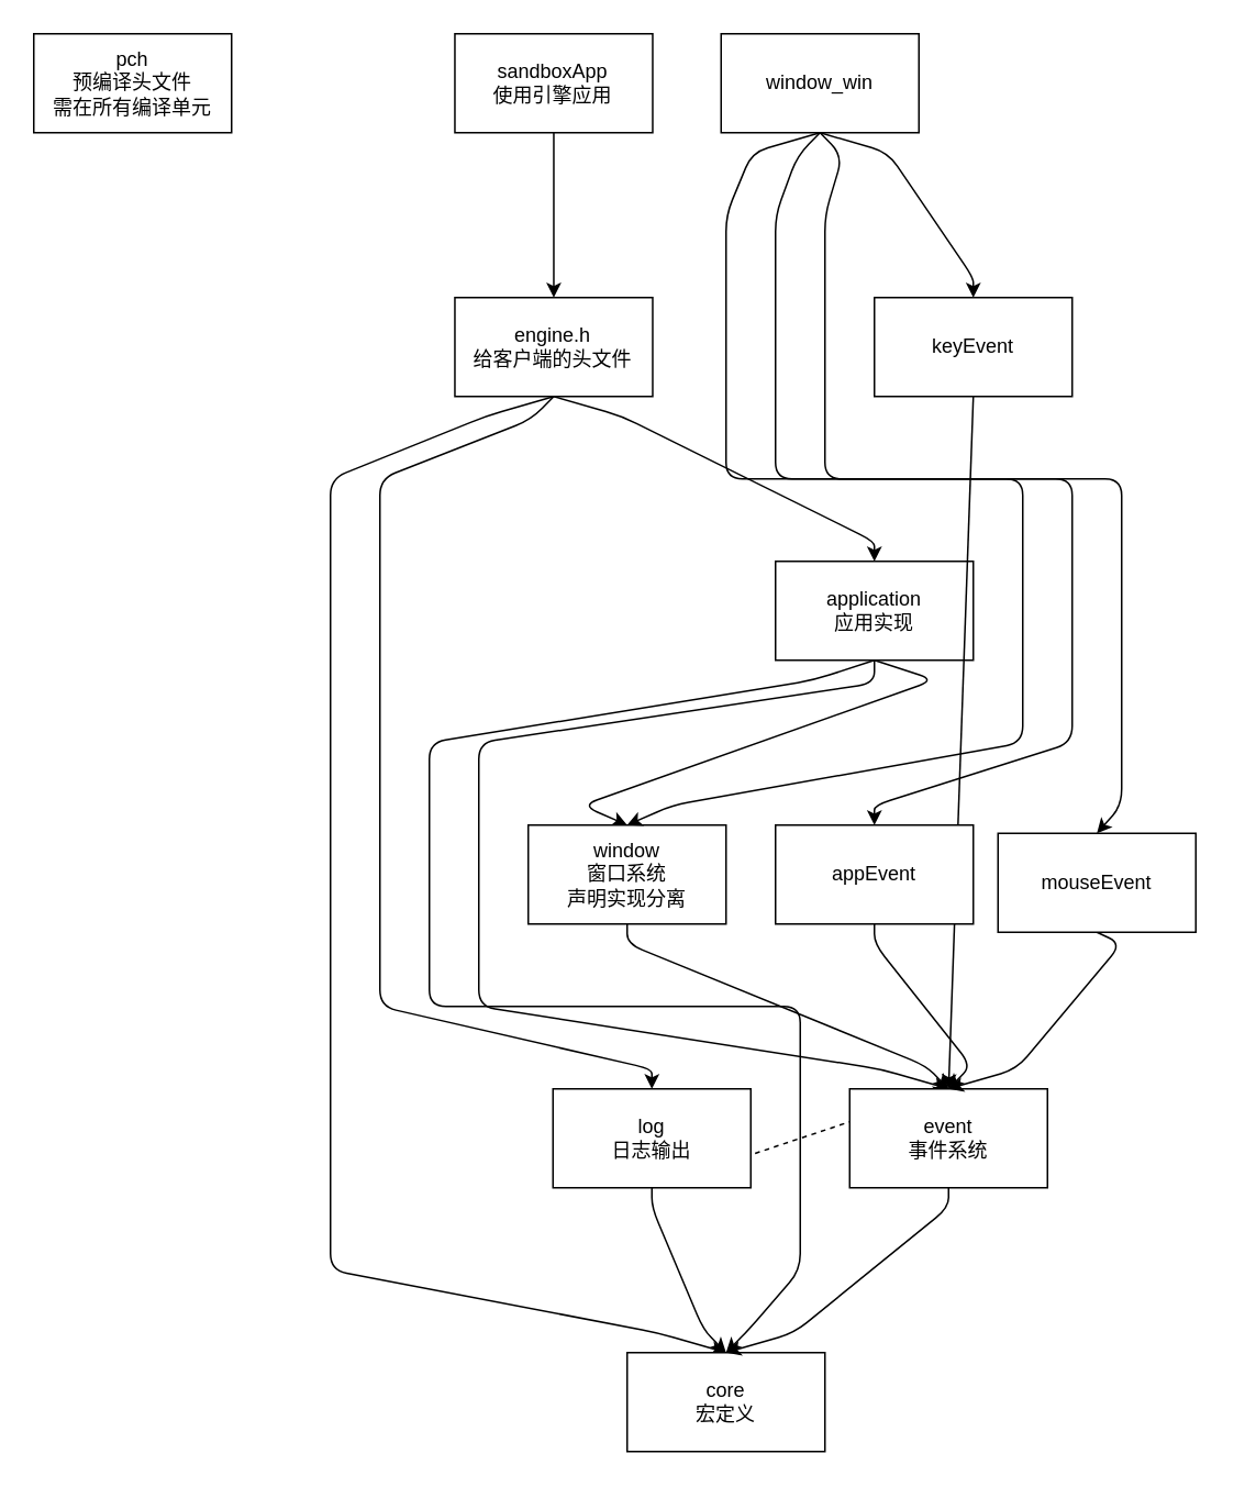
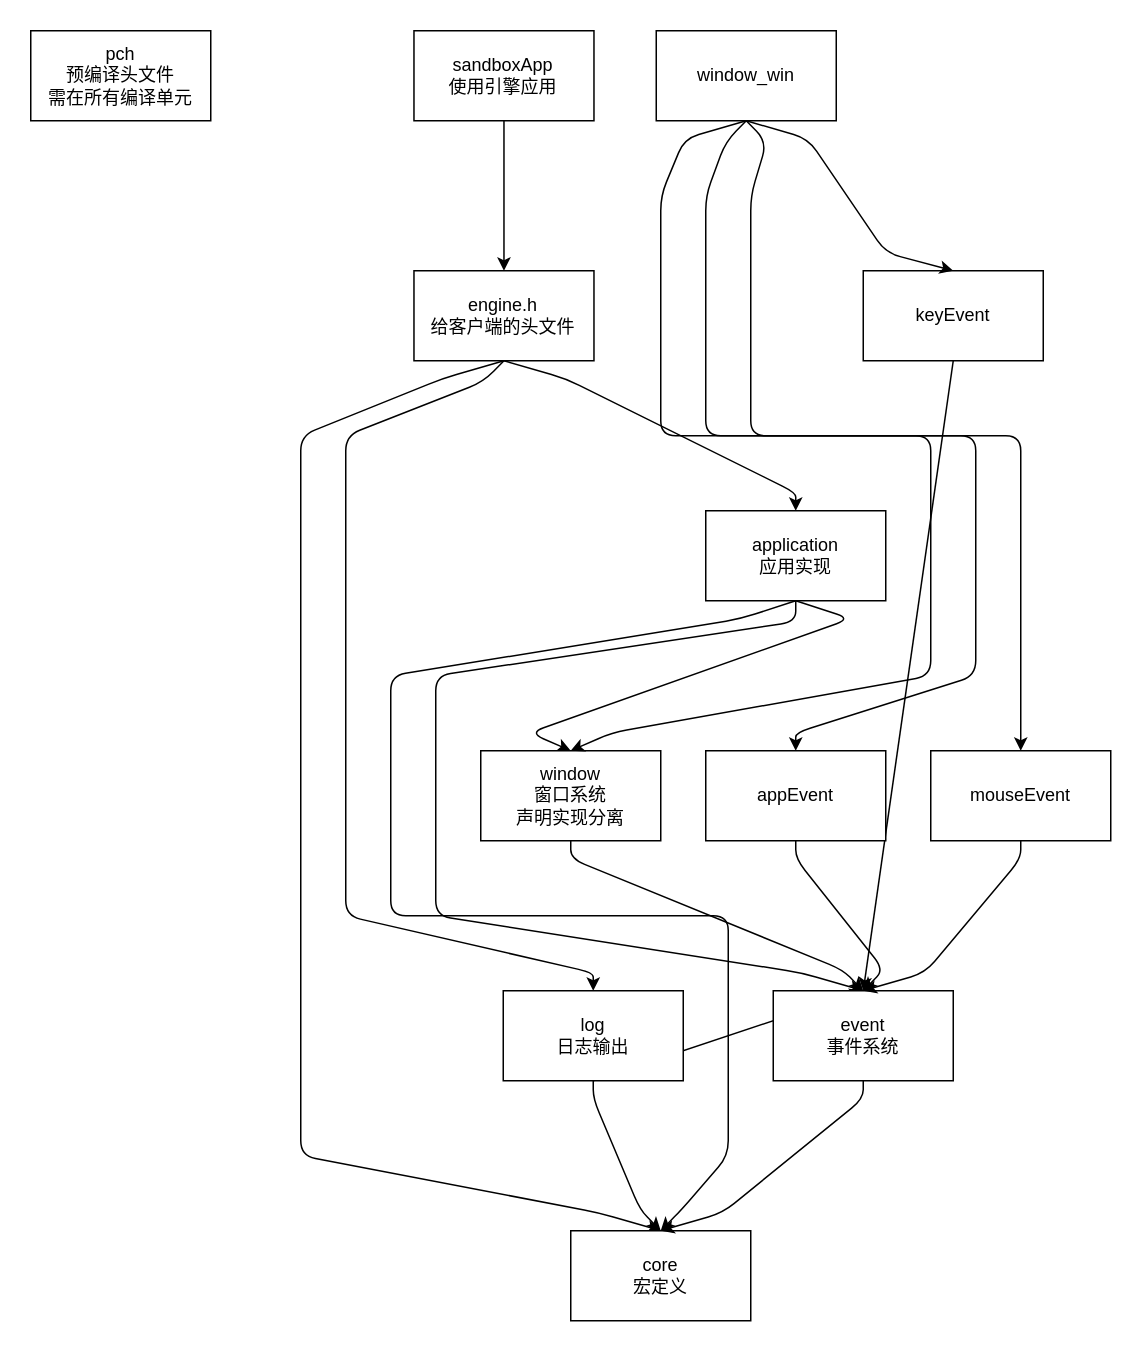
  <mxCell id="0" />
  <mxCell id="1" parent="0" />
  <mxCell id="2" value="" style="edgeStyle=none;html=1;exitX=0.5;exitY=1;exitDx=0;exitDy=0;entryX=0.5;entryY=0;entryDx=0;entryDy=0;noEdgeStyle=1;orthogonal=1;" parent="1" source="3" target="7" edge="1"><mxGeometry relative="1" as="geometry"><Array as="points"><mxPoint x="335.48" y="92" /><mxPoint x="335.48" y="168" /></Array></mxGeometry></mxCell>
  <mxCell id="3" value="sandboxApp&lt;div&gt;使用引擎应用&lt;/div&gt;" style="rounded=0;whiteSpace=wrap;html=1;" parent="1" vertex="1"><mxGeometry x="275.48" width="120" height="60" as="geometry" y="20" /></mxCell>
  <mxCell id="4" style="edgeStyle=none;html=1;exitX=0.5;exitY=1;exitDx=0;exitDy=0;entryX=0.5;entryY=0;entryDx=0;entryDy=0;noEdgeStyle=1;orthogonal=1;" parent="1" source="7" target="8" edge="1"><mxGeometry relative="1" as="geometry"><Array as="points"><mxPoint x="294.23" y="252" /><mxPoint x="200" y="290" /><mxPoint x="200" y="450" /><mxPoint x="200" y="450" /><mxPoint x="200" y="610" /><mxPoint x="200" y="610" /><mxPoint x="200" y="770" /><mxPoint x="398.75" y="808" /></Array></mxGeometry></mxCell>
  <mxCell id="5" style="edgeStyle=none;html=1;exitX=0.5;exitY=1;exitDx=0;exitDy=0;entryX=0.5;entryY=0;entryDx=0;entryDy=0;noEdgeStyle=1;orthogonal=1;" parent="1" source="7" target="12" edge="1"><mxGeometry relative="1" as="geometry"><Array as="points"><mxPoint x="376.73" y="252" /><mxPoint x="530" y="328" /></Array></mxGeometry></mxCell>
  <mxCell id="6" style="edgeStyle=none;html=1;exitX=0.5;exitY=1;exitDx=0;exitDy=0;entryX=0.5;entryY=0;entryDx=0;entryDy=0;noEdgeStyle=1;orthogonal=1;" parent="1" source="7" target="15" edge="1"><mxGeometry relative="1" as="geometry"><Array as="points"><mxPoint x="321.73" y="254" /><mxPoint x="230" y="290" /><mxPoint x="230" y="450" /><mxPoint x="230" y="450" /><mxPoint x="230" y="610" /><mxPoint x="395" y="648" /></Array></mxGeometry></mxCell>
  <mxCell id="7" value="engine.h&lt;div&gt;给客户端的头文件&lt;/div&gt;" style="rounded=0;whiteSpace=wrap;html=1;" parent="1" vertex="1"><mxGeometry x="275.48" y="180" width="120" height="60" as="geometry" /></mxCell>
  <mxCell id="8" value="core&lt;div&gt;宏定义&lt;/div&gt;" style="rounded=0;whiteSpace=wrap;html=1;" parent="1" vertex="1"><mxGeometry x="380" y="820" width="120" height="60" as="geometry" /></mxCell>
  <mxCell id="9" style="edgeStyle=none;html=1;exitX=0.5;exitY=1;exitDx=0;exitDy=0;entryX=0.5;entryY=0;entryDx=0;entryDy=0;noEdgeStyle=1;orthogonal=1;" parent="1" source="12" target="18" edge="1"><mxGeometry relative="1" as="geometry"><Array as="points"><mxPoint x="530" y="414" /><mxPoint x="290" y="450" /><mxPoint x="290" y="610" /><mxPoint x="533.75" y="648" /></Array></mxGeometry></mxCell>
  <mxCell id="10" style="edgeStyle=none;html=1;exitX=0.5;exitY=1;exitDx=0;exitDy=0;entryX=0.5;entryY=0;entryDx=0;entryDy=0;noEdgeStyle=1;orthogonal=1;" parent="1" source="12" target="20" edge="1"><mxGeometry relative="1" as="geometry"><Array as="points"><mxPoint x="566.667" y="412" /><mxPoint x="352.5" y="488" /></Array></mxGeometry></mxCell>
  <mxCell id="11" style="edgeStyle=none;html=1;exitX=0.5;exitY=1;exitDx=0;exitDy=0;entryX=0.5;entryY=0;entryDx=0;entryDy=0;noEdgeStyle=1;orthogonal=1;" parent="1" source="12" target="8" edge="1"><mxGeometry relative="1" as="geometry"><Array as="points"><mxPoint x="493.333" y="412" /><mxPoint x="260" y="450" /><mxPoint x="260" y="610" /><mxPoint x="485" y="610" /><mxPoint x="485" y="770" /><mxPoint x="453.75" y="806" /></Array></mxGeometry></mxCell>
  <mxCell id="12" value="application&lt;div&gt;应用实现&lt;/div&gt;" style="rounded=0;whiteSpace=wrap;html=1;" parent="1" vertex="1"><mxGeometry x="470" y="340" width="120" height="60" as="geometry" /></mxCell>
  <mxCell id="13" style="edgeStyle=none;html=1;exitX=0.5;exitY=1;exitDx=0;exitDy=0;entryX=0.5;entryY=0;entryDx=0;entryDy=0;noEdgeStyle=1;orthogonal=1;" parent="1" source="15" target="8" edge="1"><mxGeometry relative="1" as="geometry"><Array as="points"><mxPoint x="395" y="732" /><mxPoint x="426.25" y="806" /></Array></mxGeometry></mxCell>
- <mxCell id="14" style="edgeStyle=none;html=1;exitX=0.5;exitY=1;exitDx=0;exitDy=0;entryX=0.5;entryY=0;entryDx=0;entryDy=0;dashed=1;" edge="1" parent="1" source="15" target="18"><mxGeometry relative="1" as="geometry" /></mxCell>
+ <mxCell id="14" style="edgeStyle=none;html=1;exitX=0.5;exitY=1;exitDx=0;exitDy=0;entryX=0.5;entryY=0;entryDx=0;entryDy=0;" edge="1" parent="1" source="15" target="18"><mxGeometry relative="1" as="geometry" /></mxCell>
  <mxCell id="15" value="log&lt;div&gt;日志输出&lt;/div&gt;" style="rounded=0;whiteSpace=wrap;html=1;" parent="1" vertex="1"><mxGeometry x="335" y="660" width="120" height="60" as="geometry" /></mxCell>
  <mxCell id="16" value="pch&lt;div&gt;预编译头文件&lt;/div&gt;&lt;div&gt;需在所有编译单元&lt;/div&gt;" style="rounded=0;whiteSpace=wrap;html=1;" parent="1" vertex="1"><mxGeometry width="120" height="60" as="geometry" x="20" y="20" /></mxCell>
  <mxCell id="17" style="edgeStyle=none;html=1;exitX=0.5;exitY=1;exitDx=0;exitDy=0;entryX=0.5;entryY=0;entryDx=0;entryDy=0;noEdgeStyle=1;orthogonal=1;" parent="1" source="18" target="8" edge="1"><mxGeometry relative="1" as="geometry"><Array as="points"><mxPoint x="575" y="732" /><mxPoint x="481.25" y="808" /></Array></mxGeometry></mxCell>
  <mxCell id="18" value="event&lt;div&gt;事件系统&lt;/div&gt;" style="rounded=0;whiteSpace=wrap;html=1;" parent="1" vertex="1"><mxGeometry x="515" y="660" width="120" height="60" as="geometry" /></mxCell>
  <mxCell id="19" style="edgeStyle=none;html=1;exitX=0.5;exitY=1;exitDx=0;exitDy=0;entryX=0.5;entryY=0;entryDx=0;entryDy=0;noEdgeStyle=1;orthogonal=1;" parent="1" source="20" target="18" edge="1"><mxGeometry relative="1" as="geometry"><Array as="points"><mxPoint x="380" y="572" /><mxPoint x="561.25" y="646" /></Array></mxGeometry></mxCell>
  <mxCell id="20" value="window&lt;div&gt;窗口系统&lt;/div&gt;&lt;div&gt;声明实现分离&lt;/div&gt;" style="rounded=0;whiteSpace=wrap;html=1;" parent="1" vertex="1"><mxGeometry x="320" y="500" width="120" height="60" as="geometry" /></mxCell>
  <mxCell id="21" style="edgeStyle=none;html=1;exitX=0.5;exitY=1;exitDx=0;exitDy=0;entryX=0.5;entryY=0;entryDx=0;entryDy=0;" parent="1" source="22" target="18" edge="1"><mxGeometry relative="1" as="geometry" /></mxCell>
- <mxCell id="22" value="keyEvent" style="rounded=0;whiteSpace=wrap;html=1;" parent="1" vertex="1"><mxGeometry x="530" y="180" width="120" height="60" as="geometry" /></mxCell>
+ <mxCell id="22" value="keyEvent" style="rounded=0;whiteSpace=wrap;html=1;" parent="1" vertex="1"><mxGeometry x="575" y="180" width="120" height="60" as="geometry" /></mxCell>
  <mxCell id="23" style="edgeStyle=none;html=1;exitX=0.5;exitY=1;exitDx=0;exitDy=0;entryX=0.5;entryY=0;entryDx=0;entryDy=0;noEdgeStyle=1;orthogonal=1;" parent="1" source="24" target="18" edge="1"><mxGeometry relative="1" as="geometry"><Array as="points"><mxPoint x="680" y="572" /><mxPoint x="616.25" y="648" /></Array></mxGeometry></mxCell>
- <mxCell id="24" value="mouseEvent" style="rounded=0;whiteSpace=wrap;html=1;" parent="1" vertex="1"><mxGeometry x="605" y="505" width="120" height="60" as="geometry" /></mxCell>
+ <mxCell id="24" value="mouseEvent" style="rounded=0;whiteSpace=wrap;html=1;" parent="1" vertex="1"><mxGeometry x="620" y="500" width="120" height="60" as="geometry" /></mxCell>
  <mxCell id="25" style="edgeStyle=none;html=1;exitX=0.5;exitY=1;exitDx=0;exitDy=0;entryX=0.5;entryY=0;entryDx=0;entryDy=0;noEdgeStyle=1;orthogonal=1;" parent="1" source="26" target="18" edge="1"><mxGeometry relative="1" as="geometry"><Array as="points"><mxPoint x="530" y="572" /><mxPoint x="588.75" y="646" /></Array></mxGeometry></mxCell>
  <mxCell id="26" value="appEvent" style="rounded=0;whiteSpace=wrap;html=1;" parent="1" vertex="1"><mxGeometry x="470" y="500" width="120" height="60" as="geometry" /></mxCell>
  <mxCell id="27" style="edgeStyle=none;html=1;exitX=0.5;exitY=1;exitDx=0;exitDy=0;entryX=0.5;entryY=0;entryDx=0;entryDy=0;noEdgeStyle=1;orthogonal=1;" parent="1" source="31" target="20" edge="1"><mxGeometry relative="1" as="geometry"><Array as="points"><mxPoint x="455.75" y="92" /><mxPoint x="440" y="130" /><mxPoint x="440" y="290" /><mxPoint x="620" y="290" /><mxPoint x="620" y="450" /><mxPoint x="407.5" y="488" /></Array></mxGeometry></mxCell>
  <mxCell id="28" style="edgeStyle=none;html=1;exitX=0.5;exitY=1;exitDx=0;exitDy=0;entryX=0.5;entryY=0;entryDx=0;entryDy=0;noEdgeStyle=1;orthogonal=1;" parent="1" source="31" target="22" edge="1"><mxGeometry relative="1" as="geometry"><Array as="points"><mxPoint x="538.25" y="92" /><mxPoint x="590" y="168" /></Array></mxGeometry></mxCell>
  <mxCell id="29" style="edgeStyle=none;html=1;exitX=0.5;exitY=1;exitDx=0;exitDy=0;entryX=0.5;entryY=0;entryDx=0;entryDy=0;noEdgeStyle=1;orthogonal=1;" parent="1" source="31" target="26" edge="1"><mxGeometry relative="1" as="geometry"><Array as="points"><mxPoint x="483.25" y="94" /><mxPoint x="470" y="130" /><mxPoint x="470" y="290" /><mxPoint x="650" y="290" /><mxPoint x="650" y="450" /><mxPoint x="530" y="488" /></Array></mxGeometry></mxCell>
  <mxCell id="30" style="edgeStyle=none;html=1;exitX=0.5;exitY=1;exitDx=0;exitDy=0;entryX=0.5;entryY=0;entryDx=0;entryDy=0;noEdgeStyle=1;orthogonal=1;" parent="1" source="31" target="24" edge="1"><mxGeometry relative="1" as="geometry"><Array as="points"><mxPoint x="510.75" y="94" /><mxPoint x="500" y="130" /><mxPoint x="500" y="290" /><mxPoint x="680" y="290" /><mxPoint x="680" y="450" /><mxPoint x="680" y="488" /></Array></mxGeometry></mxCell>
  <mxCell id="31" value="window_win" style="rounded=0;whiteSpace=wrap;html=1;" parent="1" vertex="1"><mxGeometry x="437" width="120" height="60" as="geometry" y="20" /></mxCell>
